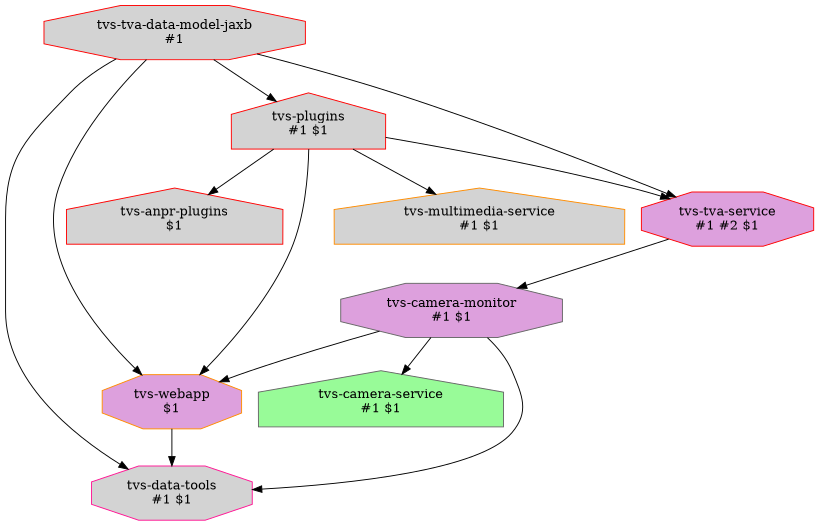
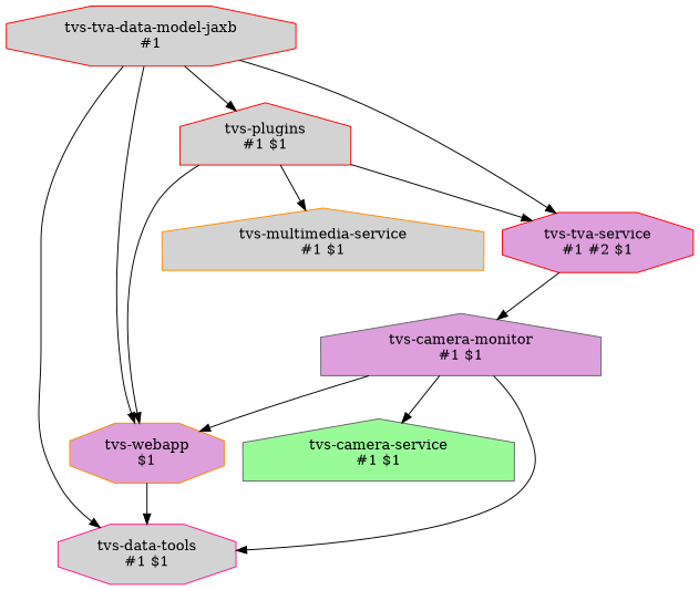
  digraph {
    node [color=red fillcolor=lightgrey shape=octagon style=filled]
-   n1 [label="tvs-anpr-plugins\n$1" shape=house]
-   n2 [color=gray40 fillcolor=plum label="tvs-camera-monitor\n#1 $1"]
+   n2 [color=gray40 fillcolor=plum label="tvs-camera-monitor\n#1 $1" shape=house]
    n3 [color=gray40 fillcolor=palegreen label="tvs-camera-service\n#1 $1" shape=house]
    n4 [color=deeppink label="tvs-data-tools\n#1 $1"]
    n5 [color=darkorange fillcolor=plum label="tvs-webapp\n$1"]
    n6 [color=darkorange label="tvs-multimedia-service\n#1 $1" shape=house]
    n7 [label="tvs-plugins\n#1 $1" shape=house]
    n8 [fillcolor=plum label="tvs-tva-service\n#1 #2 $1"]
    n9 [label="tvs-tva-data-model-jaxb\n#1"]
    n2 -> n3
    n2 -> n4
    n2 -> n5
    n5 -> n4
-   n7 -> n1
    n7 -> n5
    n7 -> n6
    n7 -> n8
    n8 -> n2
    n9 -> n4
    n9 -> n5
    n9 -> n7
    n9 -> n8
  }
